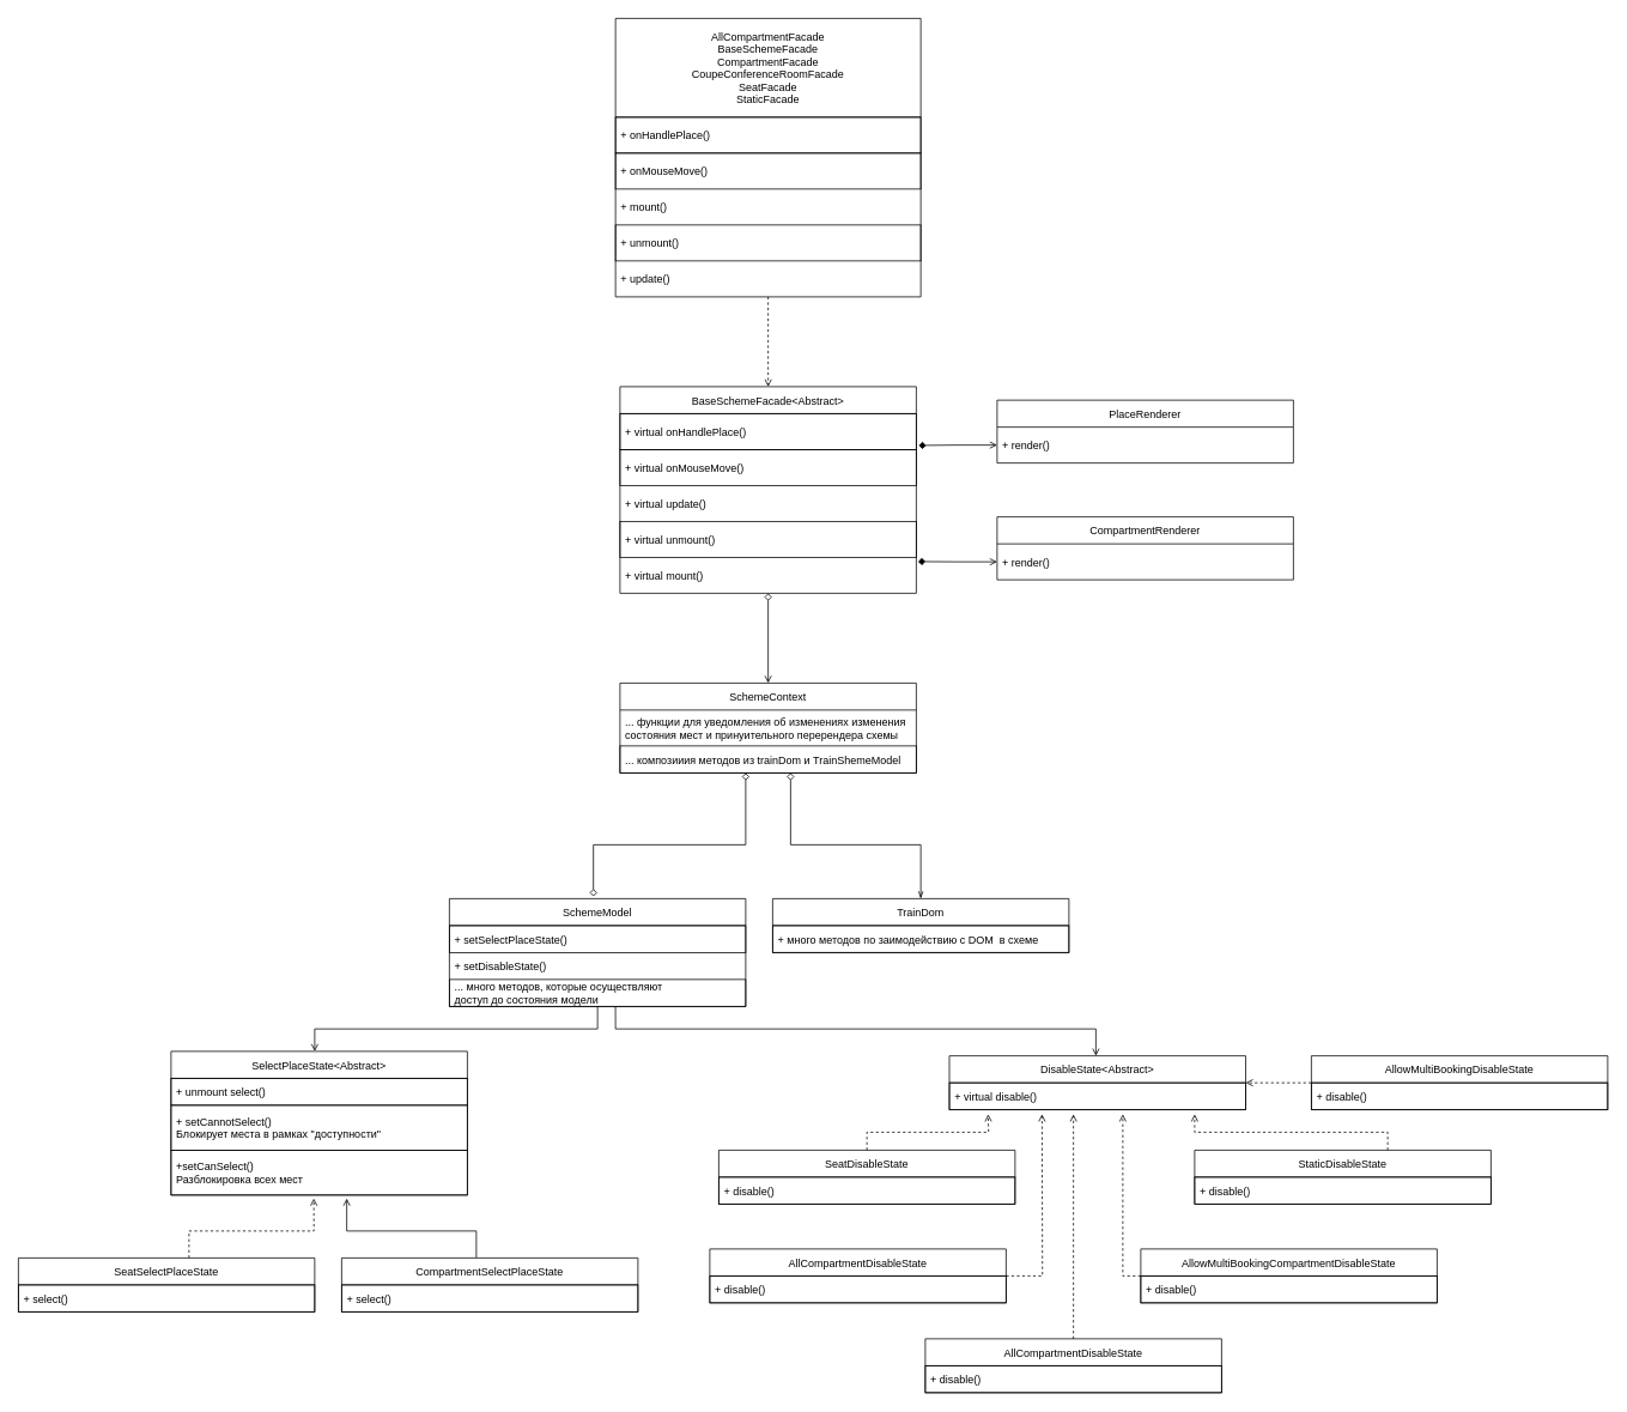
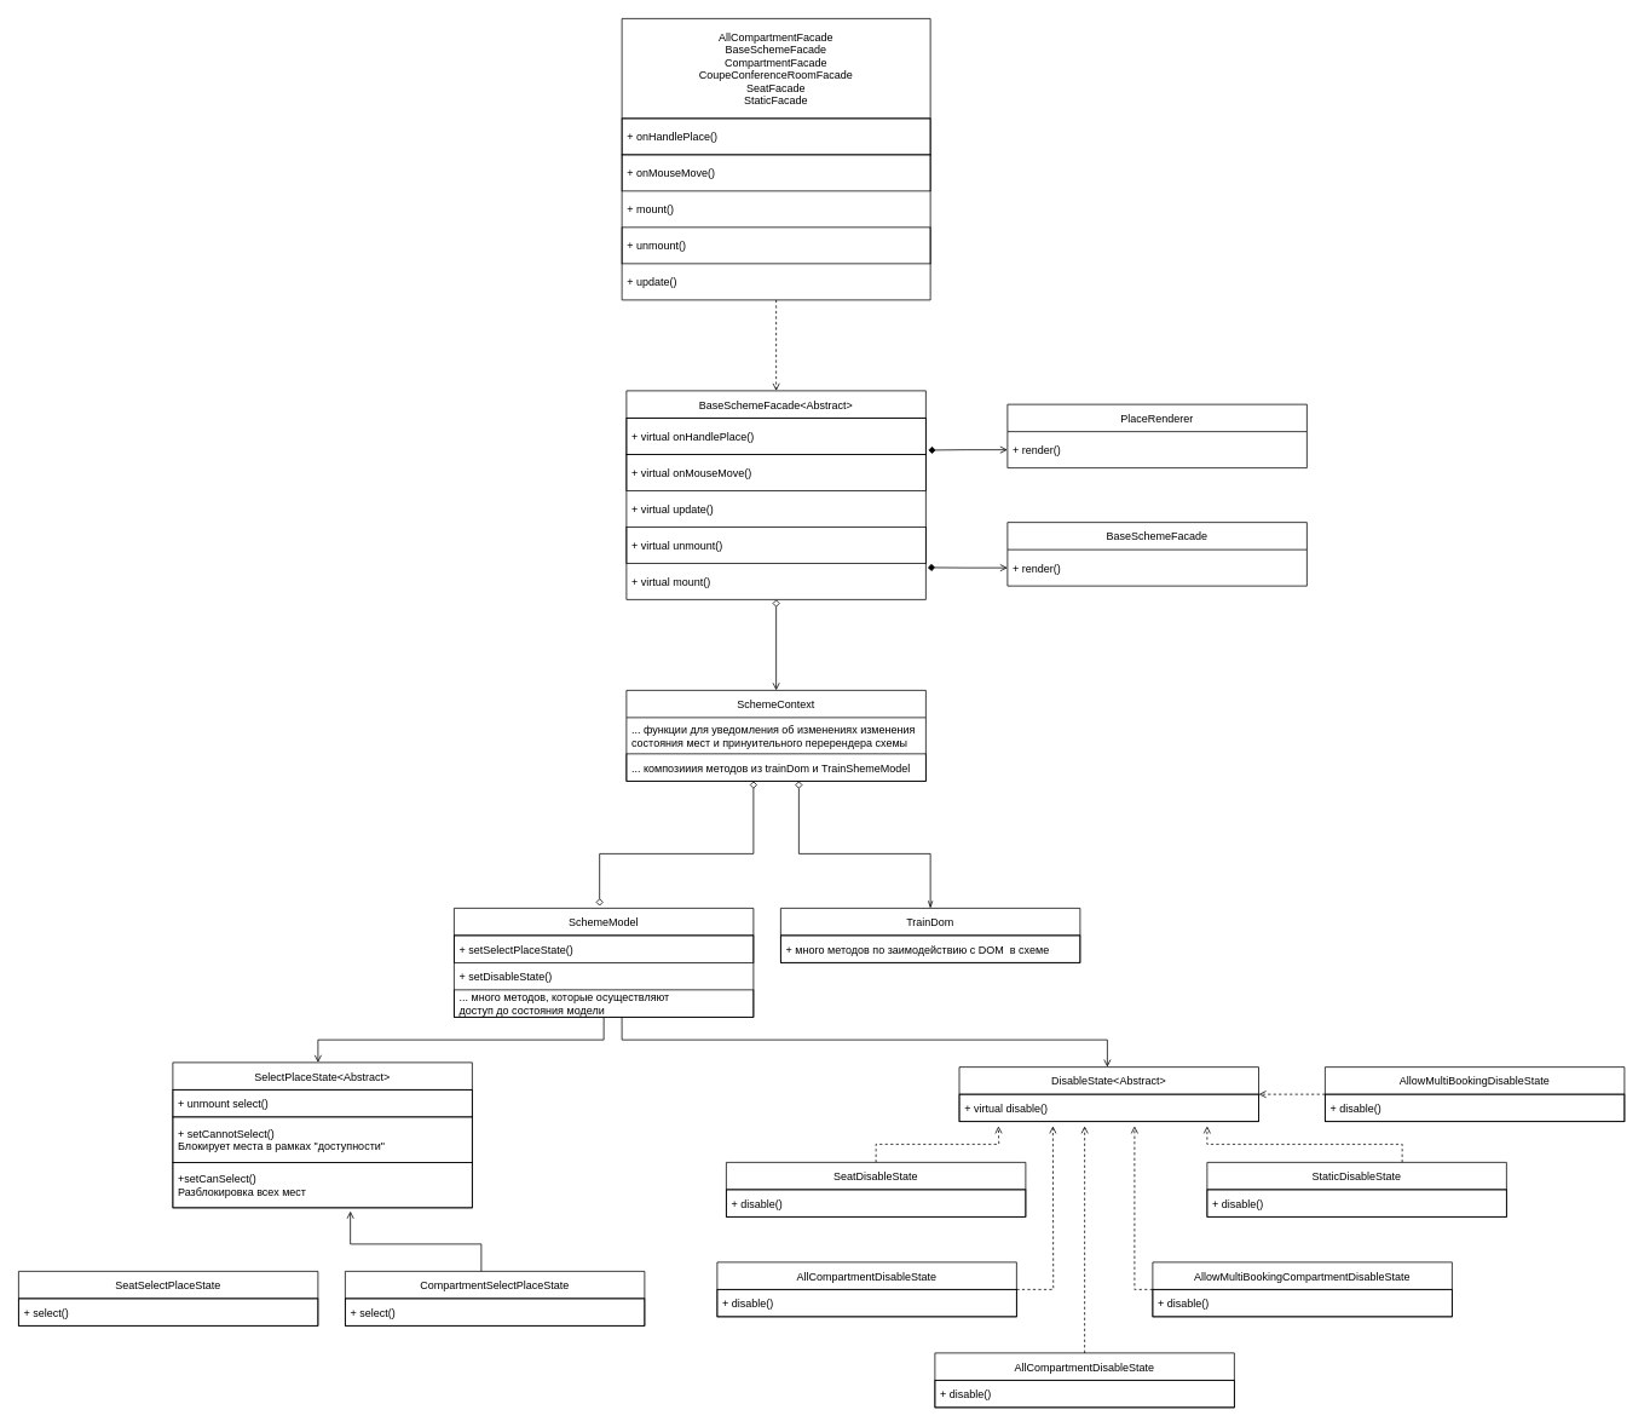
  <mxCell id="0" />
  <mxCell id="1" parent="0" />
  <mxCell id="2" style="edgeStyle=orthogonalEdgeStyle;rounded=0;orthogonalLoop=1;jettySize=auto;html=1;entryX=0.485;entryY=0;entryDx=0;entryDy=0;entryPerimeter=0;startArrow=none;startFill=0;endArrow=open;endFill=0;" parent="1" source="3" target="7" edge="1"><mxGeometry relative="1" as="geometry" /></mxCell>
  <mxCell id="3" value="SchemeModel" style="swimlane;fontStyle=0;childLayout=stackLayout;horizontal=1;startSize=30;horizontalStack=0;resizeParent=1;resizeParentMax=0;resizeLast=0;collapsible=1;marginBottom=0;" parent="1" vertex="1"><mxGeometry x="500" y="1000" width="330" height="120" as="geometry" /></mxCell>
  <mxCell id="4" value="+ setSelectPlaceState()" style="text;strokeColor=default;fillColor=none;align=left;verticalAlign=middle;spacingLeft=4;spacingRight=4;overflow=hidden;points=[[0,0.5],[1,0.5]];portConstraint=eastwest;rotatable=0;" parent="3" vertex="1"><mxGeometry y="30" width="330" height="30" as="geometry" /></mxCell>
  <mxCell id="5" value="+ setDisableState()" style="text;strokeColor=none;fillColor=none;align=left;verticalAlign=middle;spacingLeft=4;spacingRight=4;overflow=hidden;points=[[0,0.5],[1,0.5]];portConstraint=eastwest;rotatable=0;" parent="3" vertex="1"><mxGeometry y="60" width="330" height="30" as="geometry" /></mxCell>
  <mxCell id="6" value="... много методов, которые осуществляют &#10;доступ до состояния модели" style="text;strokeColor=default;fillColor=none;align=left;verticalAlign=middle;spacingLeft=4;spacingRight=4;overflow=hidden;points=[[0,0.5],[1,0.5]];portConstraint=eastwest;rotatable=0;" parent="3" vertex="1"><mxGeometry y="90" width="330" height="30" as="geometry" /></mxCell>
  <mxCell id="7" value="SelectPlaceState&lt;Abstract&gt;" style="swimlane;fontStyle=0;childLayout=stackLayout;horizontal=1;startSize=30;horizontalStack=0;resizeParent=1;resizeParentMax=0;resizeLast=0;collapsible=1;marginBottom=0;" parent="1" vertex="1"><mxGeometry x="190" y="1170" width="330" height="160" as="geometry" /></mxCell>
  <mxCell id="8" value="+ unmount select() " style="text;strokeColor=default;fillColor=none;align=left;verticalAlign=middle;spacingLeft=4;spacingRight=4;overflow=hidden;points=[[0,0.5],[1,0.5]];portConstraint=eastwest;rotatable=0;" parent="7" vertex="1"><mxGeometry y="30" width="330" height="30" as="geometry" /></mxCell>
  <mxCell id="9" value="+ setCannotSelect()&#10;Блокирует места в рамках &quot;доступности&quot;" style="text;strokeColor=default;fillColor=none;align=left;verticalAlign=middle;spacingLeft=4;spacingRight=4;overflow=hidden;points=[[0,0.5],[1,0.5]];portConstraint=eastwest;rotatable=0;" parent="7" vertex="1"><mxGeometry y="60" width="330" height="50" as="geometry" /></mxCell>
  <mxCell id="10" value="+setCanSelect() &#10;Разблокировка всех мест" style="text;strokeColor=default;fillColor=none;align=left;verticalAlign=middle;spacingLeft=4;spacingRight=4;overflow=hidden;points=[[0,0.5],[1,0.5]];portConstraint=eastwest;rotatable=0;" parent="7" vertex="1"><mxGeometry y="110" width="330" height="50" as="geometry" /></mxCell>
- <mxCell id="11" style="edgeStyle=orthogonalEdgeStyle;rounded=0;orthogonalLoop=1;jettySize=auto;html=1;entryX=0.482;entryY=1.075;entryDx=0;entryDy=0;entryPerimeter=0;startArrow=none;startFill=0;endArrow=open;endFill=0;dashed=1;" parent="1" source="12" target="10" edge="1"><mxGeometry relative="1" as="geometry"><Array as="points"><mxPoint x="210" y="1370" /><mxPoint x="349" y="1370" /></Array></mxGeometry></mxCell>
  <mxCell id="12" value="SeatSelectPlaceState" style="swimlane;fontStyle=0;childLayout=stackLayout;horizontal=1;startSize=30;horizontalStack=0;resizeParent=1;resizeParentMax=0;resizeLast=0;collapsible=1;marginBottom=0;" parent="1" vertex="1"><mxGeometry x="20" y="1400" width="330" height="60" as="geometry" /></mxCell>
  <mxCell id="13" value="+ select() " style="text;strokeColor=default;fillColor=none;align=left;verticalAlign=middle;spacingLeft=4;spacingRight=4;overflow=hidden;points=[[0,0.5],[1,0.5]];portConstraint=eastwest;rotatable=0;" parent="12" vertex="1"><mxGeometry y="30" width="330" height="30" as="geometry" /></mxCell>
  <mxCell id="14" style="edgeStyle=orthogonalEdgeStyle;rounded=0;orthogonalLoop=1;jettySize=auto;html=1;entryX=0.593;entryY=1.075;entryDx=0;entryDy=0;entryPerimeter=0;dashed=0;startArrow=none;startFill=0;endArrow=open;endFill=0;" parent="1" source="15" target="10" edge="1"><mxGeometry relative="1" as="geometry"><Array as="points"><mxPoint x="530" y="1370" /><mxPoint x="386" y="1370" /></Array></mxGeometry></mxCell>
  <mxCell id="15" value="CompartmentSelectPlaceState" style="swimlane;fontStyle=0;childLayout=stackLayout;horizontal=1;startSize=30;horizontalStack=0;resizeParent=1;resizeParentMax=0;resizeLast=0;collapsible=1;marginBottom=0;" parent="1" vertex="1"><mxGeometry x="380" y="1400" width="330" height="60" as="geometry" /></mxCell>
  <mxCell id="16" value="+ select() " style="text;strokeColor=default;fillColor=none;align=left;verticalAlign=middle;spacingLeft=4;spacingRight=4;overflow=hidden;points=[[0,0.5],[1,0.5]];portConstraint=eastwest;rotatable=0;" parent="15" vertex="1"><mxGeometry y="30" width="330" height="30" as="geometry" /></mxCell>
  <mxCell id="17" style="edgeStyle=orthogonalEdgeStyle;rounded=0;orthogonalLoop=1;jettySize=auto;html=1;entryX=0.555;entryY=1;entryDx=0;entryDy=0;entryPerimeter=0;startArrow=open;startFill=0;endArrow=none;endFill=0;" parent="1" source="18" edge="1"><mxGeometry relative="1" as="geometry"><mxPoint x="1056.8" y="1178" as="sourcePoint" /><mxPoint x="684.95" y="1120" as="targetPoint" /><Array as="points"><mxPoint x="1220" y="1145" /><mxPoint x="685" y="1145" /></Array></mxGeometry></mxCell>
  <mxCell id="18" value="DisableState&lt;Abstract&gt;" style="swimlane;fontStyle=0;childLayout=stackLayout;horizontal=1;startSize=30;horizontalStack=0;resizeParent=1;resizeParentMax=0;resizeLast=0;collapsible=1;marginBottom=0;" parent="1" vertex="1"><mxGeometry x="1056.85" y="1175" width="330" height="60" as="geometry" /></mxCell>
  <mxCell id="19" value="+ virtual disable() " style="text;strokeColor=default;fillColor=none;align=left;verticalAlign=middle;spacingLeft=4;spacingRight=4;overflow=hidden;points=[[0,0.5],[1,0.5]];portConstraint=eastwest;rotatable=0;" parent="18" vertex="1"><mxGeometry y="30" width="330" height="30" as="geometry" /></mxCell>
  <mxCell id="20" style="edgeStyle=orthogonalEdgeStyle;rounded=0;orthogonalLoop=1;jettySize=auto;html=1;dashed=1;startArrow=none;startFill=0;endArrow=open;endFill=0;" parent="1" source="21" edge="1"><mxGeometry relative="1" as="geometry"><mxPoint x="1100" y="1240" as="targetPoint" /></mxGeometry></mxCell>
  <mxCell id="21" value="SeatDisableState" style="swimlane;fontStyle=0;childLayout=stackLayout;horizontal=1;startSize=30;horizontalStack=0;resizeParent=1;resizeParentMax=0;resizeLast=0;collapsible=1;marginBottom=0;" parent="1" vertex="1"><mxGeometry x="800" y="1280" width="330" height="60" as="geometry" /></mxCell>
  <mxCell id="22" value="+ disable() " style="text;strokeColor=default;fillColor=none;align=left;verticalAlign=middle;spacingLeft=4;spacingRight=4;overflow=hidden;points=[[0,0.5],[1,0.5]];portConstraint=eastwest;rotatable=0;" parent="21" vertex="1"><mxGeometry y="30" width="330" height="30" as="geometry" /></mxCell>
  <mxCell id="23" style="edgeStyle=orthogonalEdgeStyle;rounded=0;orthogonalLoop=1;jettySize=auto;html=1;dashed=1;startArrow=none;startFill=0;endArrow=open;endFill=0;" parent="1" source="24" edge="1"><mxGeometry relative="1" as="geometry"><mxPoint x="1330" y="1240" as="targetPoint" /><Array as="points"><mxPoint x="1545" y="1260" /><mxPoint x="1330" y="1260" /></Array></mxGeometry></mxCell>
  <mxCell id="24" value="StaticDisableState" style="swimlane;fontStyle=0;childLayout=stackLayout;horizontal=1;startSize=30;horizontalStack=0;resizeParent=1;resizeParentMax=0;resizeLast=0;collapsible=1;marginBottom=0;" parent="1" vertex="1"><mxGeometry x="1330" y="1280" width="330" height="60" as="geometry" /></mxCell>
  <mxCell id="25" value="+ disable() " style="text;strokeColor=default;fillColor=none;align=left;verticalAlign=middle;spacingLeft=4;spacingRight=4;overflow=hidden;points=[[0,0.5],[1,0.5]];portConstraint=eastwest;rotatable=0;" parent="24" vertex="1"><mxGeometry y="30" width="330" height="30" as="geometry" /></mxCell>
  <mxCell id="26" style="edgeStyle=orthogonalEdgeStyle;rounded=0;orthogonalLoop=1;jettySize=auto;html=1;entryX=1;entryY=0.5;entryDx=0;entryDy=0;dashed=1;startArrow=none;startFill=0;endArrow=open;endFill=0;" parent="1" source="27" target="18" edge="1"><mxGeometry relative="1" as="geometry"><Array as="points"><mxPoint x="1765" y="1205" /></Array></mxGeometry></mxCell>
  <mxCell id="27" value="AllowMultiBookingDisableState" style="swimlane;fontStyle=0;childLayout=stackLayout;horizontal=1;startSize=30;horizontalStack=0;resizeParent=1;resizeParentMax=0;resizeLast=0;collapsible=1;marginBottom=0;" parent="1" vertex="1"><mxGeometry x="1460" y="1175" width="330" height="60" as="geometry" /></mxCell>
  <mxCell id="28" value="+ disable() " style="text;strokeColor=default;fillColor=none;align=left;verticalAlign=middle;spacingLeft=4;spacingRight=4;overflow=hidden;points=[[0,0.5],[1,0.5]];portConstraint=eastwest;rotatable=0;" parent="27" vertex="1"><mxGeometry y="30" width="330" height="30" as="geometry" /></mxCell>
  <mxCell id="29" style="edgeStyle=orthogonalEdgeStyle;rounded=0;orthogonalLoop=1;jettySize=auto;html=1;dashed=1;startArrow=none;startFill=0;endArrow=open;endFill=0;" parent="1" source="30" edge="1"><mxGeometry relative="1" as="geometry"><mxPoint x="1160" y="1240" as="targetPoint" /></mxGeometry></mxCell>
  <mxCell id="30" value="AllCompartmentDisableState" style="swimlane;fontStyle=0;childLayout=stackLayout;horizontal=1;startSize=30;horizontalStack=0;resizeParent=1;resizeParentMax=0;resizeLast=0;collapsible=1;marginBottom=0;" parent="1" vertex="1"><mxGeometry x="790" y="1390" width="330" height="60" as="geometry" /></mxCell>
  <mxCell id="31" value="+ disable() " style="text;strokeColor=default;fillColor=none;align=left;verticalAlign=middle;spacingLeft=4;spacingRight=4;overflow=hidden;points=[[0,0.5],[1,0.5]];portConstraint=eastwest;rotatable=0;" parent="30" vertex="1"><mxGeometry y="30" width="330" height="30" as="geometry" /></mxCell>
  <mxCell id="32" style="edgeStyle=orthogonalEdgeStyle;rounded=0;orthogonalLoop=1;jettySize=auto;html=1;dashed=1;startArrow=none;startFill=0;endArrow=open;endFill=0;" parent="1" source="33" edge="1"><mxGeometry relative="1" as="geometry"><mxPoint x="1250" y="1240" as="targetPoint" /></mxGeometry></mxCell>
  <mxCell id="33" value="AllowMultiBookingCompartmentDisableState" style="swimlane;fontStyle=0;childLayout=stackLayout;horizontal=1;startSize=30;horizontalStack=0;resizeParent=1;resizeParentMax=0;resizeLast=0;collapsible=1;marginBottom=0;" parent="1" vertex="1"><mxGeometry x="1270" y="1390" width="330" height="60" as="geometry" /></mxCell>
  <mxCell id="34" value="+ disable() " style="text;strokeColor=default;fillColor=none;align=left;verticalAlign=middle;spacingLeft=4;spacingRight=4;overflow=hidden;points=[[0,0.5],[1,0.5]];portConstraint=eastwest;rotatable=0;" parent="33" vertex="1"><mxGeometry y="30" width="330" height="30" as="geometry" /></mxCell>
  <mxCell id="35" style="edgeStyle=orthogonalEdgeStyle;rounded=0;orthogonalLoop=1;jettySize=auto;html=1;dashed=1;startArrow=none;startFill=0;endArrow=open;endFill=0;" parent="1" source="36" edge="1"><mxGeometry relative="1" as="geometry"><mxPoint x="1195" y="1240" as="targetPoint" /></mxGeometry></mxCell>
  <mxCell id="36" value="AllCompartmentDisableState" style="swimlane;fontStyle=0;childLayout=stackLayout;horizontal=1;startSize=30;horizontalStack=0;resizeParent=1;resizeParentMax=0;resizeLast=0;collapsible=1;marginBottom=0;" parent="1" vertex="1"><mxGeometry x="1030" y="1490" width="330" height="60" as="geometry" /></mxCell>
  <mxCell id="37" value="+ disable() " style="text;strokeColor=default;fillColor=none;align=left;verticalAlign=middle;spacingLeft=4;spacingRight=4;overflow=hidden;points=[[0,0.5],[1,0.5]];portConstraint=eastwest;rotatable=0;" parent="36" vertex="1"><mxGeometry y="30" width="330" height="30" as="geometry" /></mxCell>
  <mxCell id="38" style="edgeStyle=orthogonalEdgeStyle;rounded=0;orthogonalLoop=1;jettySize=auto;html=1;entryX=0.486;entryY=-0.02;entryDx=0;entryDy=0;entryPerimeter=0;startArrow=diamond;startFill=0;endArrow=diamond;endFill=0;" edge="1" parent="1" source="40" target="3"><mxGeometry relative="1" as="geometry"><Array as="points"><mxPoint x="830" y="940" /><mxPoint x="660" y="940" /></Array></mxGeometry></mxCell>
  <mxCell id="39" style="edgeStyle=orthogonalEdgeStyle;rounded=0;orthogonalLoop=1;jettySize=auto;html=1;entryX=0.5;entryY=0;entryDx=0;entryDy=0;startArrow=diamond;startFill=0;endArrow=openThin;endFill=0;" edge="1" parent="1" source="40" target="43"><mxGeometry relative="1" as="geometry"><Array as="points"><mxPoint x="880" y="940" /><mxPoint x="1025" y="940" /></Array></mxGeometry></mxCell>
  <mxCell id="40" value="SchemeContext" style="swimlane;fontStyle=0;childLayout=stackLayout;horizontal=1;startSize=30;horizontalStack=0;resizeParent=1;resizeParentMax=0;resizeLast=0;collapsible=1;marginBottom=0;" parent="1" vertex="1"><mxGeometry x="690" y="760" width="330" height="100" as="geometry" /></mxCell>
  <mxCell id="41" value="... функции для уведомления об изменениях изменения &#10;состояния мест и принуительного перерендера схемы" style="text;strokeColor=none;fillColor=none;align=left;verticalAlign=middle;spacingLeft=4;spacingRight=4;overflow=hidden;points=[[0,0.5],[1,0.5]];portConstraint=eastwest;rotatable=0;" parent="40" vertex="1"><mxGeometry y="30" width="330" height="40" as="geometry" /></mxCell>
  <mxCell id="42" value="... композииия методов из trainDom и TrainShemeModel" style="text;strokeColor=default;fillColor=none;align=left;verticalAlign=middle;spacingLeft=4;spacingRight=4;overflow=hidden;points=[[0,0.5],[1,0.5]];portConstraint=eastwest;rotatable=0;" parent="40" vertex="1"><mxGeometry y="70" width="330" height="30" as="geometry" /></mxCell>
  <mxCell id="43" value="TrainDom" style="swimlane;fontStyle=0;childLayout=stackLayout;horizontal=1;startSize=30;horizontalStack=0;resizeParent=1;resizeParentMax=0;resizeLast=0;collapsible=1;marginBottom=0;" vertex="1" parent="1"><mxGeometry x="860" y="1000" width="330" height="60" as="geometry" /></mxCell>
  <mxCell id="44" value="+ много методов по заимодействию с DOM  в схеме" style="text;strokeColor=default;fillColor=none;align=left;verticalAlign=middle;spacingLeft=4;spacingRight=4;overflow=hidden;points=[[0,0.5],[1,0.5]];portConstraint=eastwest;rotatable=0;" vertex="1" parent="43"><mxGeometry y="30" width="330" height="30" as="geometry" /></mxCell>
  <mxCell id="45" value="PlaceRenderer" style="swimlane;fontStyle=0;childLayout=stackLayout;horizontal=1;startSize=30;horizontalStack=0;resizeParent=1;resizeParentMax=0;resizeLast=0;collapsible=1;marginBottom=0;" vertex="1" parent="1"><mxGeometry x="1110" y="445" width="330" height="70" as="geometry" /></mxCell>
  <mxCell id="46" value="+ render()" style="text;strokeColor=none;fillColor=none;align=left;verticalAlign=middle;spacingLeft=4;spacingRight=4;overflow=hidden;points=[[0,0.5],[1,0.5]];portConstraint=eastwest;rotatable=0;" vertex="1" parent="45"><mxGeometry y="30" width="330" height="40" as="geometry" /></mxCell>
- <mxCell id="47" value="CompartmentRenderer" style="swimlane;fontStyle=0;childLayout=stackLayout;horizontal=1;startSize=30;horizontalStack=0;resizeParent=1;resizeParentMax=0;resizeLast=0;collapsible=1;marginBottom=0;" vertex="1" parent="1"><mxGeometry x="1110" y="575" width="330" height="70" as="geometry" /></mxCell>
+ <mxCell id="47" value="BaseSchemeFacade" style="swimlane;fontStyle=0;childLayout=stackLayout;horizontal=1;startSize=30;horizontalStack=0;resizeParent=1;resizeParentMax=0;resizeLast=0;collapsible=1;marginBottom=0;" vertex="1" parent="1"><mxGeometry x="1110" y="575" width="330" height="70" as="geometry" /></mxCell>
  <mxCell id="48" value="+ render()" style="text;strokeColor=none;fillColor=none;align=left;verticalAlign=middle;spacingLeft=4;spacingRight=4;overflow=hidden;points=[[0,0.5],[1,0.5]];portConstraint=eastwest;rotatable=0;" vertex="1" parent="47"><mxGeometry y="30" width="330" height="40" as="geometry" /></mxCell>
  <mxCell id="49" style="edgeStyle=orthogonalEdgeStyle;rounded=0;orthogonalLoop=1;jettySize=auto;html=1;entryX=0.5;entryY=0;entryDx=0;entryDy=0;startArrow=diamond;startFill=0;endArrow=open;endFill=0;" edge="1" parent="1" source="50" target="40"><mxGeometry relative="1" as="geometry" /></mxCell>
  <mxCell id="50" value="BaseSchemeFacade&lt;Abstract&gt;" style="swimlane;fontStyle=0;childLayout=stackLayout;horizontal=1;startSize=30;horizontalStack=0;resizeParent=1;resizeParentMax=0;resizeLast=0;collapsible=1;marginBottom=0;" vertex="1" parent="1"><mxGeometry x="690" y="430" width="330" height="230" as="geometry" /></mxCell>
  <mxCell id="51" value="+ virtual onHandlePlace()" style="text;strokeColor=default;fillColor=none;align=left;verticalAlign=middle;spacingLeft=4;spacingRight=4;overflow=hidden;points=[[0,0.5],[1,0.5]];portConstraint=eastwest;rotatable=0;" vertex="1" parent="50"><mxGeometry y="30" width="330" height="40" as="geometry" /></mxCell>
  <mxCell id="52" value="+ virtual onMouseMove()" style="text;strokeColor=default;fillColor=none;align=left;verticalAlign=middle;spacingLeft=4;spacingRight=4;overflow=hidden;points=[[0,0.5],[1,0.5]];portConstraint=eastwest;rotatable=0;" vertex="1" parent="50"><mxGeometry y="70" width="330" height="40" as="geometry" /></mxCell>
  <mxCell id="53" value="+ virtual update()" style="text;strokeColor=none;fillColor=none;align=left;verticalAlign=middle;spacingLeft=4;spacingRight=4;overflow=hidden;points=[[0,0.5],[1,0.5]];portConstraint=eastwest;rotatable=0;" vertex="1" parent="50"><mxGeometry y="110" width="330" height="40" as="geometry" /></mxCell>
  <mxCell id="54" value="+ virtual unmount()" style="text;strokeColor=default;fillColor=none;align=left;verticalAlign=middle;spacingLeft=4;spacingRight=4;overflow=hidden;points=[[0,0.5],[1,0.5]];portConstraint=eastwest;rotatable=0;" vertex="1" parent="50"><mxGeometry y="150" width="330" height="40" as="geometry" /></mxCell>
  <mxCell id="55" value="+ virtual mount()" style="text;strokeColor=none;fillColor=none;align=left;verticalAlign=middle;spacingLeft=4;spacingRight=4;overflow=hidden;points=[[0,0.5],[1,0.5]];portConstraint=eastwest;rotatable=0;" vertex="1" parent="50"><mxGeometry y="190" width="330" height="40" as="geometry" /></mxCell>
  <mxCell id="56" style="edgeStyle=orthogonalEdgeStyle;rounded=0;orthogonalLoop=1;jettySize=auto;html=1;entryX=1.008;entryY=0.886;entryDx=0;entryDy=0;entryPerimeter=0;startArrow=open;startFill=0;endArrow=diamond;endFill=1;" edge="1" parent="1" source="46" target="51"><mxGeometry relative="1" as="geometry" /></mxCell>
  <mxCell id="57" style="edgeStyle=orthogonalEdgeStyle;rounded=0;orthogonalLoop=1;jettySize=auto;html=1;entryX=1.006;entryY=0.118;entryDx=0;entryDy=0;entryPerimeter=0;startArrow=open;startFill=0;endArrow=diamond;endFill=1;" edge="1" parent="1" source="48" target="55"><mxGeometry relative="1" as="geometry" /></mxCell>
  <mxCell id="58" style="edgeStyle=orthogonalEdgeStyle;rounded=0;orthogonalLoop=1;jettySize=auto;html=1;entryX=0.5;entryY=0;entryDx=0;entryDy=0;startArrow=none;startFill=0;endArrow=open;endFill=0;dashed=1;" edge="1" parent="1" source="59" target="50"><mxGeometry relative="1" as="geometry" /></mxCell>
  <mxCell id="59" value="AllCompartmentFacade&#10;BaseSchemeFacade&#10;CompartmentFacade&#10;CoupeСonferenceRoomFacade&#10;SeatFacade&#10;StaticFacade" style="swimlane;fontStyle=0;childLayout=stackLayout;horizontal=1;startSize=110;horizontalStack=0;resizeParent=1;resizeParentMax=0;resizeLast=0;collapsible=1;marginBottom=0;" vertex="1" parent="1"><mxGeometry x="685" y="20" width="340" height="310" as="geometry" /></mxCell>
  <mxCell id="60" value="+ onHandlePlace()" style="text;strokeColor=default;fillColor=none;align=left;verticalAlign=middle;spacingLeft=4;spacingRight=4;overflow=hidden;points=[[0,0.5],[1,0.5]];portConstraint=eastwest;rotatable=0;" vertex="1" parent="59"><mxGeometry y="110" width="340" height="40" as="geometry" /></mxCell>
  <mxCell id="61" value="+ onMouseMove()" style="text;strokeColor=default;fillColor=none;align=left;verticalAlign=middle;spacingLeft=4;spacingRight=4;overflow=hidden;points=[[0,0.5],[1,0.5]];portConstraint=eastwest;rotatable=0;" vertex="1" parent="59"><mxGeometry y="150" width="340" height="40" as="geometry" /></mxCell>
  <mxCell id="62" value="+ mount()" style="text;strokeColor=none;fillColor=none;align=left;verticalAlign=middle;spacingLeft=4;spacingRight=4;overflow=hidden;points=[[0,0.5],[1,0.5]];portConstraint=eastwest;rotatable=0;" vertex="1" parent="59"><mxGeometry y="190" width="340" height="40" as="geometry" /></mxCell>
  <mxCell id="63" value="+ unmount()" style="text;strokeColor=default;fillColor=none;align=left;verticalAlign=middle;spacingLeft=4;spacingRight=4;overflow=hidden;points=[[0,0.5],[1,0.5]];portConstraint=eastwest;rotatable=0;" vertex="1" parent="59"><mxGeometry y="230" width="340" height="40" as="geometry" /></mxCell>
  <mxCell id="64" value="+ update()" style="text;strokeColor=none;fillColor=none;align=left;verticalAlign=middle;spacingLeft=4;spacingRight=4;overflow=hidden;points=[[0,0.5],[1,0.5]];portConstraint=eastwest;rotatable=0;" vertex="1" parent="59"><mxGeometry y="270" width="340" height="40" as="geometry" /></mxCell>
